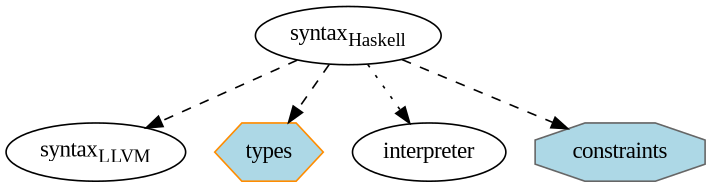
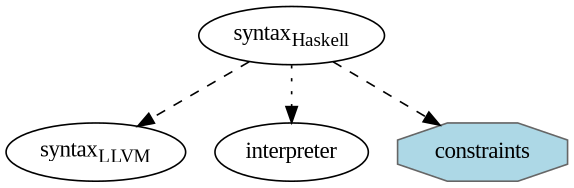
  digraph {
    fontname="Liberation Serif"
    node [fontname="Liberation Serif"]
    edge [style=dashed fontname="Liberation Serif"]
    n1 [label=<syntax<SUB>Haskell</SUB>>]
    n2 [label=<syntax<SUB>LLVM</SUB>>]
-   n3 [label=types style=filled fillcolor=lightblue color=darkorange shape=hexagon]
    n4 [label=<interpreter>]
    n5 [label=constraints style=filled fillcolor=lightblue color=gray40 shape=octagon]
    n1 -> n2
-   n1 -> n3
    n1 -> n4 [style=dotted]
    n1 -> n5
  }
